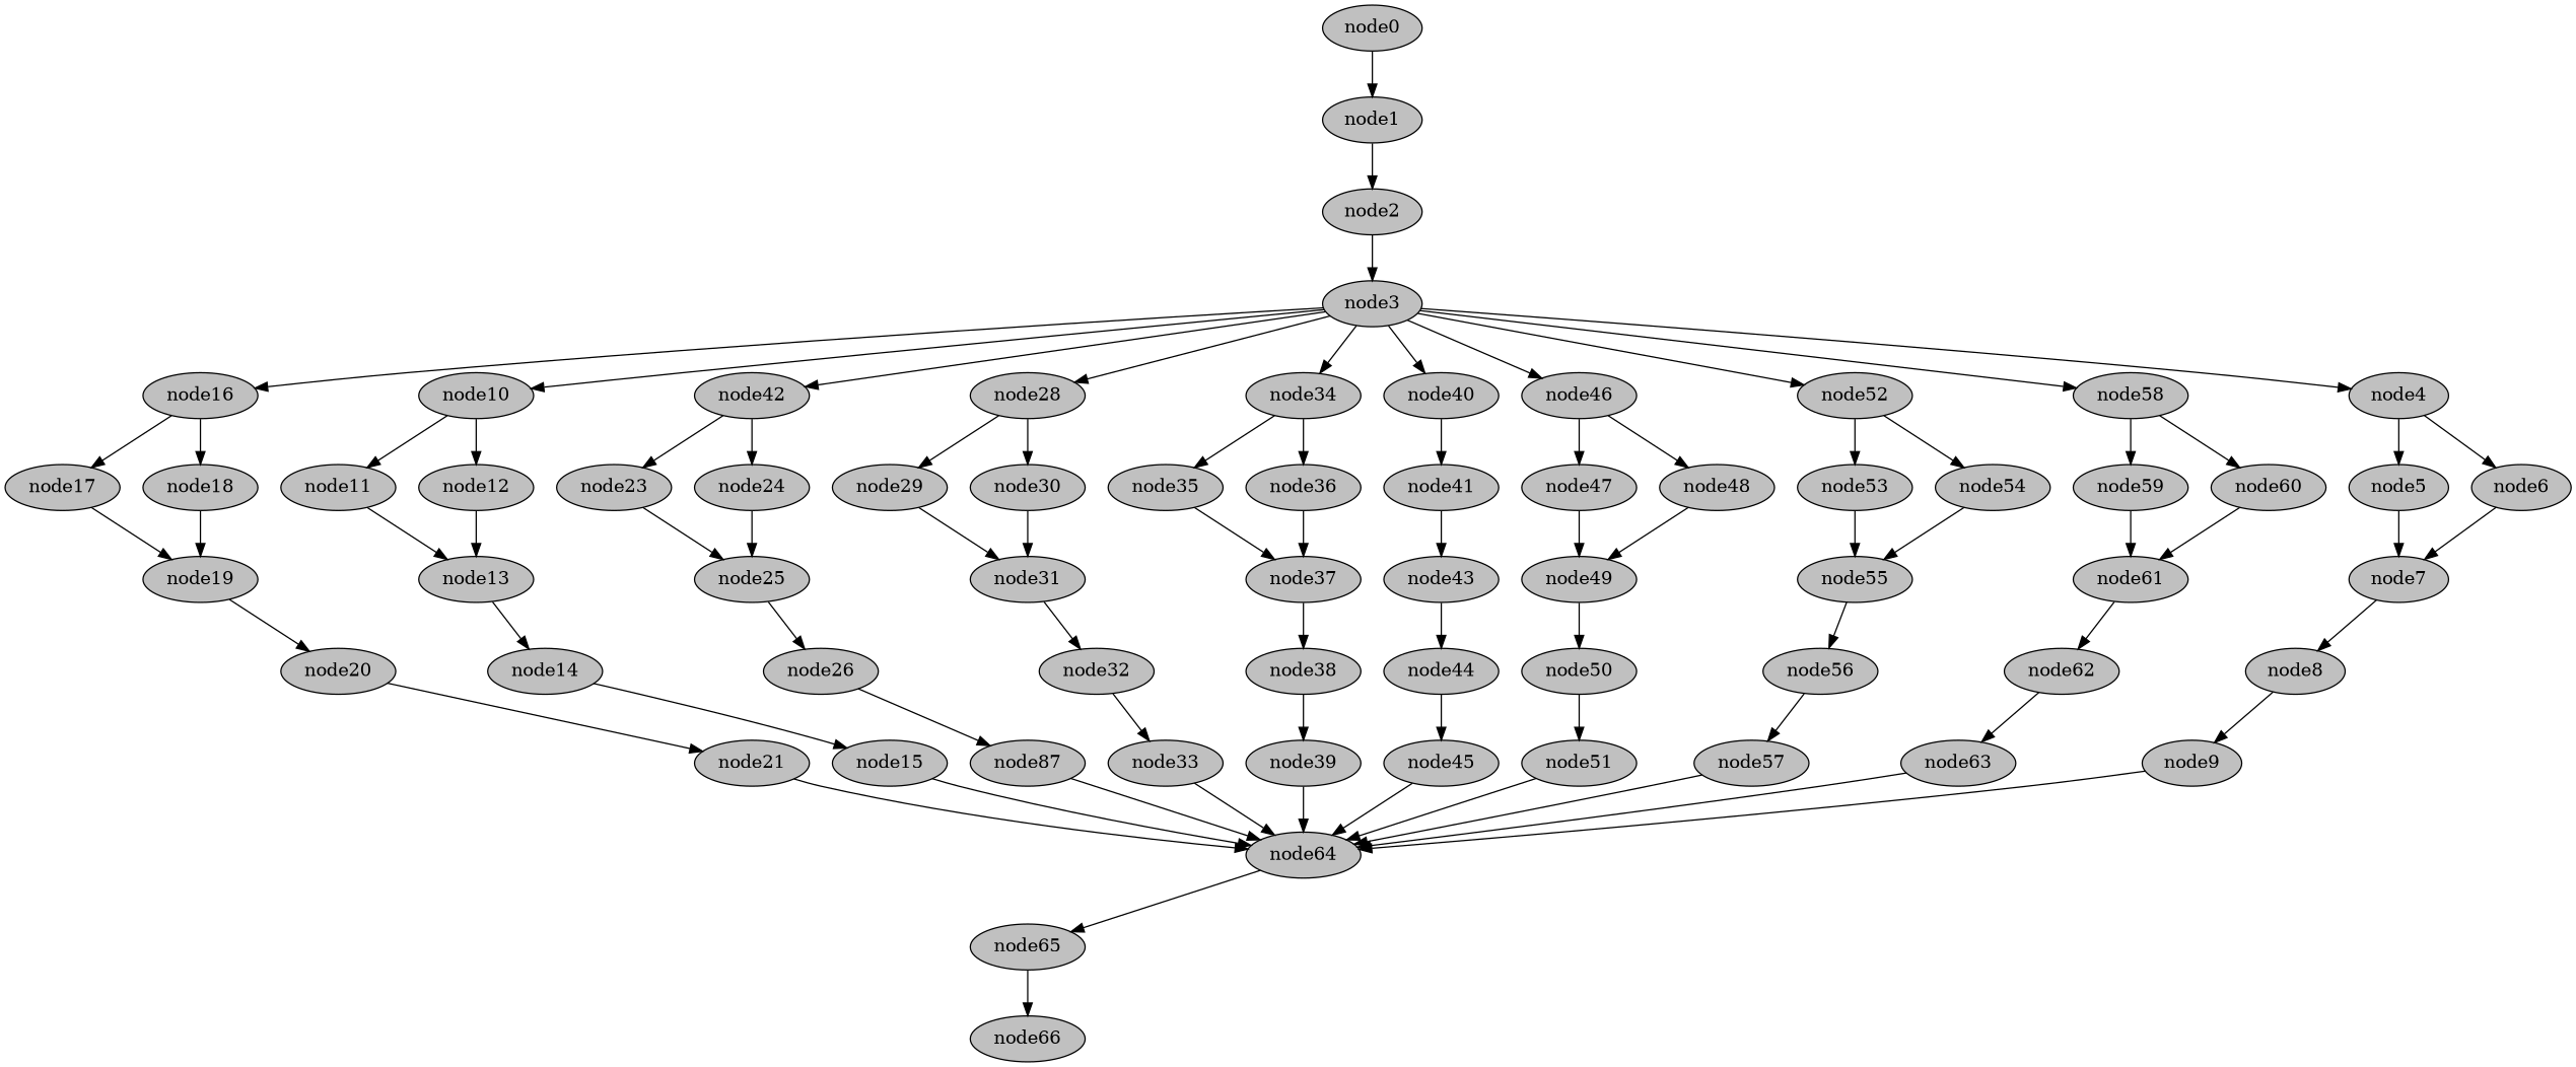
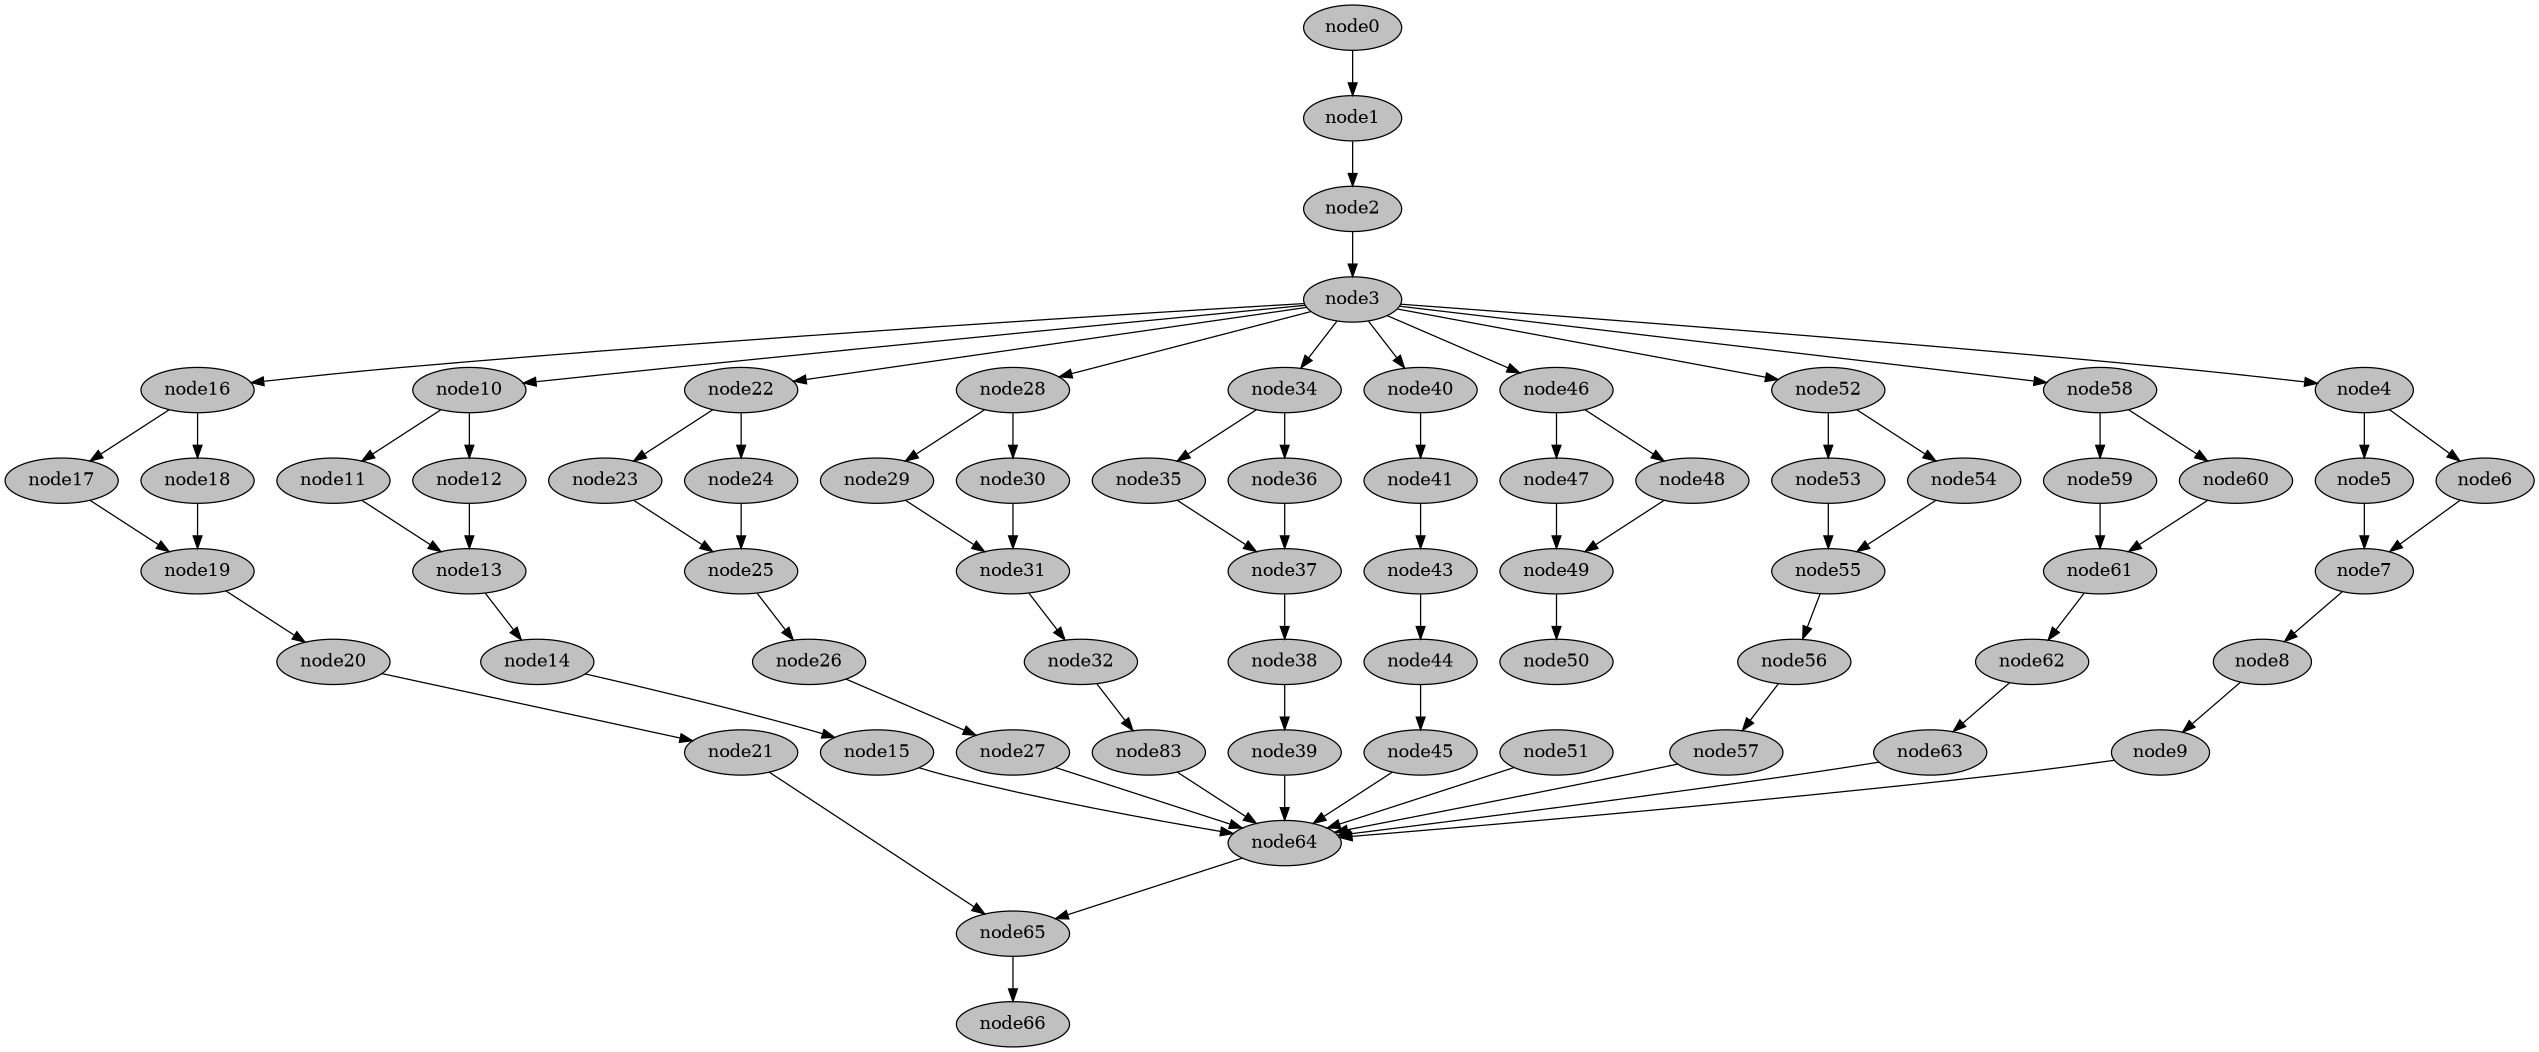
  strict digraph {
    node [codeSize="\"1332 b\"" fillcolor=grey peek="\"0\"" peekType="\"float\"" pop="\"1\"" popType="\"float\"" push="\"1\"" pushType="\"float\"" stackSize="\"0 b\"" style=filled work="\"0\""]
    node0 [codeSize="\"14 b\"" peekType="\"void\"" pop="\"0\"" popType="\"void\"" push="\"5\"" work="\"7\""]
    node1 [codeSize="\"1252 b\"" peek="\"64\"" pop="\"5\"" stackSize="\"96 b\"" work="\"730\""]
    node2 [codeSize="\"82 b\"" peek="\"2\"" stackSize="\"32 b\"" work="\"221\""]
    node3 [codeSize="\"72 b\"" peekType="\"void\"" stackSize="\"64 b\""]
    node4 [codeSize="\"24 b\"" peekType="\"void\"" stackSize="\"64 b\""]
    node10 [codeSize="\"24 b\"" peekType="\"void\"" stackSize="\"64 b\""]
    node16 [codeSize="\"24 b\"" peekType="\"void\"" stackSize="\"64 b\""]
-   node22 [codeSize="\"24 b\"" peekType="\"void\"" stackSize="\"64 b\"" label=node42]
+   node22 [codeSize="\"24 b\"" peekType="\"void\"" stackSize="\"64 b\""]
    node28 [codeSize="\"24 b\"" peekType="\"void\"" stackSize="\"64 b\""]
    node34 [codeSize="\"24 b\"" peekType="\"void\"" stackSize="\"64 b\""]
    node40 [codeSize="\"24 b\"" peekType="\"void\"" stackSize="\"64 b\""]
    node46 [codeSize="\"24 b\"" peekType="\"void\"" stackSize="\"64 b\""]
    node52 [codeSize="\"24 b\"" peekType="\"void\"" stackSize="\"64 b\""]
    node58 [codeSize="\"24 b\"" peekType="\"void\"" stackSize="\"64 b\""]
    node5 [peek="\"64\"" stackSize="\"96 b\"" work="\"710\""]
    node6 [peek="\"64\"" stackSize="\"96 b\"" work="\"710\""]
    node11 [peek="\"64\"" stackSize="\"96 b\"" work="\"710\""]
    node12 [peek="\"64\"" stackSize="\"96 b\"" work="\"710\""]
    node17 [peek="\"64\"" stackSize="\"96 b\"" work="\"710\""]
    node18 [peek="\"64\"" stackSize="\"96 b\"" work="\"710\""]
    node23 [peek="\"64\"" stackSize="\"96 b\"" work="\"710\""]
    node24 [peek="\"64\"" stackSize="\"96 b\"" work="\"710\""]
    node29 [peek="\"64\"" stackSize="\"96 b\"" work="\"710\""]
    node30 [peek="\"64\"" stackSize="\"96 b\"" work="\"710\""]
    node35 [peek="\"64\"" stackSize="\"96 b\"" work="\"710\""]
    node36 [peek="\"64\"" stackSize="\"96 b\"" work="\"710\""]
    node41 [peek="\"64\"" stackSize="\"96 b\"" work="\"710\""]
    node47 [peek="\"64\"" stackSize="\"96 b\"" work="\"710\""]
    node48 [peek="\"64\"" stackSize="\"96 b\"" work="\"710\""]
    node53 [peek="\"64\"" stackSize="\"96 b\"" work="\"710\""]
    node54 [peek="\"64\"" stackSize="\"96 b\"" work="\"710\""]
    node59 [peek="\"64\"" stackSize="\"96 b\"" work="\"710\""]
    node60 [peek="\"64\"" stackSize="\"96 b\"" work="\"710\""]
    node7 [codeSize="\"30 b\"" peekType="\"void\"" pop="\"2\"" push="\"2\"" stackSize="\"32 b\""]
    node13 [codeSize="\"30 b\"" peekType="\"void\"" pop="\"2\"" push="\"2\"" stackSize="\"32 b\""]
    node19 [codeSize="\"30 b\"" peekType="\"void\"" pop="\"2\"" push="\"2\"" stackSize="\"32 b\""]
    node25 [codeSize="\"30 b\"" peekType="\"void\"" pop="\"2\"" push="\"2\"" stackSize="\"32 b\""]
    node31 [codeSize="\"30 b\"" peekType="\"void\"" pop="\"2\"" push="\"2\"" stackSize="\"32 b\""]
    node37 [codeSize="\"30 b\"" peekType="\"void\"" pop="\"2\"" push="\"2\"" stackSize="\"32 b\""]
    node43 [codeSize="\"30 b\"" peekType="\"void\"" pop="\"2\"" push="\"2\"" stackSize="\"32 b\""]
    node49 [codeSize="\"30 b\"" peekType="\"void\"" pop="\"2\"" push="\"2\"" stackSize="\"32 b\""]
    node55 [codeSize="\"30 b\"" peekType="\"void\"" pop="\"2\"" push="\"2\"" stackSize="\"32 b\""]
    node61 [codeSize="\"30 b\"" peekType="\"void\"" pop="\"2\"" push="\"2\"" stackSize="\"32 b\""]
    node8 [codeSize="\"43 b\"" peek="\"2\"" pop="\"2\"" work="\"17\""]
    node9 [codeSize="\"17 b\"" peek="\"1\"" work="\"8\""]
    node64 [codeSize="\"126 b\"" peekType="\"void\"" pop="\"10\"" push="\"10\"" stackSize="\"32 b\""]
    node65 [codeSize="\"27 b\"" peek="\"10\"" pop="\"10\"" stackSize="\"64 b\"" work="\"73\""]
    node66 [codeSize="\"16 b\"" peek="\"1\"" push="\"0\"" pushType="\"void\"" work="\"6\""]
    node14 [codeSize="\"43 b\"" peek="\"2\"" pop="\"2\"" work="\"17\""]
    node15 [codeSize="\"17 b\"" peek="\"1\"" work="\"8\""]
    node20 [codeSize="\"43 b\"" peek="\"2\"" pop="\"2\"" work="\"17\""]
    node21 [codeSize="\"17 b\"" peek="\"1\"" work="\"8\""]
    node26 [codeSize="\"43 b\"" peek="\"2\"" pop="\"2\"" work="\"17\""]
-   node27 [codeSize="\"17 b\"" peek="\"1\"" work="\"8\"" label=node87]
+   node27 [codeSize="\"17 b\"" peek="\"1\"" work="\"8\""]
    node32 [codeSize="\"43 b\"" peek="\"2\"" pop="\"2\"" work="\"17\""]
-   node33 [codeSize="\"17 b\"" peek="\"1\"" work="\"8\""]
+   node33 [codeSize="\"17 b\"" peek="\"1\"" work="\"8\"" label=node83]
    node38 [codeSize="\"43 b\"" peek="\"2\"" pop="\"2\"" work="\"17\""]
    node39 [codeSize="\"17 b\"" peek="\"1\"" work="\"8\""]
    node44 [codeSize="\"43 b\"" peek="\"2\"" pop="\"2\"" work="\"17\""]
    node45 [codeSize="\"17 b\"" peek="\"1\"" work="\"8\""]
    node50 [codeSize="\"43 b\"" peek="\"2\"" pop="\"2\"" work="\"17\""]
    node51 [codeSize="\"17 b\"" peek="\"1\"" work="\"8\""]
    node56 [codeSize="\"43 b\"" peek="\"2\"" pop="\"2\"" work="\"17\""]
    node57 [codeSize="\"17 b\"" peek="\"1\"" work="\"8\""]
    node62 [codeSize="\"43 b\"" peek="\"2\"" pop="\"2\"" work="\"17\""]
    node63 [codeSize="\"17 b\"" peek="\"1\"" work="\"8\""]
    node0 -> node1
    node1 -> node2
    node2 -> node3
    node3 -> node4
    node3 -> node10
    node3 -> node16
    node3 -> node22
    node3 -> node28
    node3 -> node34
    node3 -> node40
    node3 -> node46
    node3 -> node52
    node3 -> node58
    node4 -> node5
    node4 -> node6
    node10 -> node11
    node10 -> node12
    node16 -> node17
    node16 -> node18
    node22 -> node23
    node22 -> node24
    node28 -> node29
    node28 -> node30
    node34 -> node35
    node34 -> node36
    node40 -> node41
    node46 -> node47
    node46 -> node48
    node52 -> node53
    node52 -> node54
    node58 -> node59
    node58 -> node60
    node5 -> node7
    node6 -> node7
    node11 -> node13
    node12 -> node13
    node17 -> node19
    node18 -> node19
    node23 -> node25
    node24 -> node25
    node29 -> node31
    node30 -> node31
    node35 -> node37
    node36 -> node37
    node41 -> node43
    node47 -> node49
    node48 -> node49
    node53 -> node55
    node54 -> node55
    node59 -> node61
    node60 -> node61
    node7 -> node8
    node13 -> node14
    node19 -> node20
    node25 -> node26
    node31 -> node32
    node37 -> node38
    node43 -> node44
    node49 -> node50
    node55 -> node56
    node61 -> node62
    node8 -> node9
    node9 -> node64
    node64 -> node65
    node65 -> node66
    node14 -> node15
    node15 -> node64
    node20 -> node21
-   node21 -> node64
+   node21 -> node65
    node26 -> node27
    node27 -> node64
    node32 -> node33
    node33 -> node64
    node38 -> node39
    node39 -> node64
    node44 -> node45
    node45 -> node64
-   node50 -> node51
    node51 -> node64
    node56 -> node57
    node57 -> node64
    node62 -> node63
    node63 -> node64
  }
